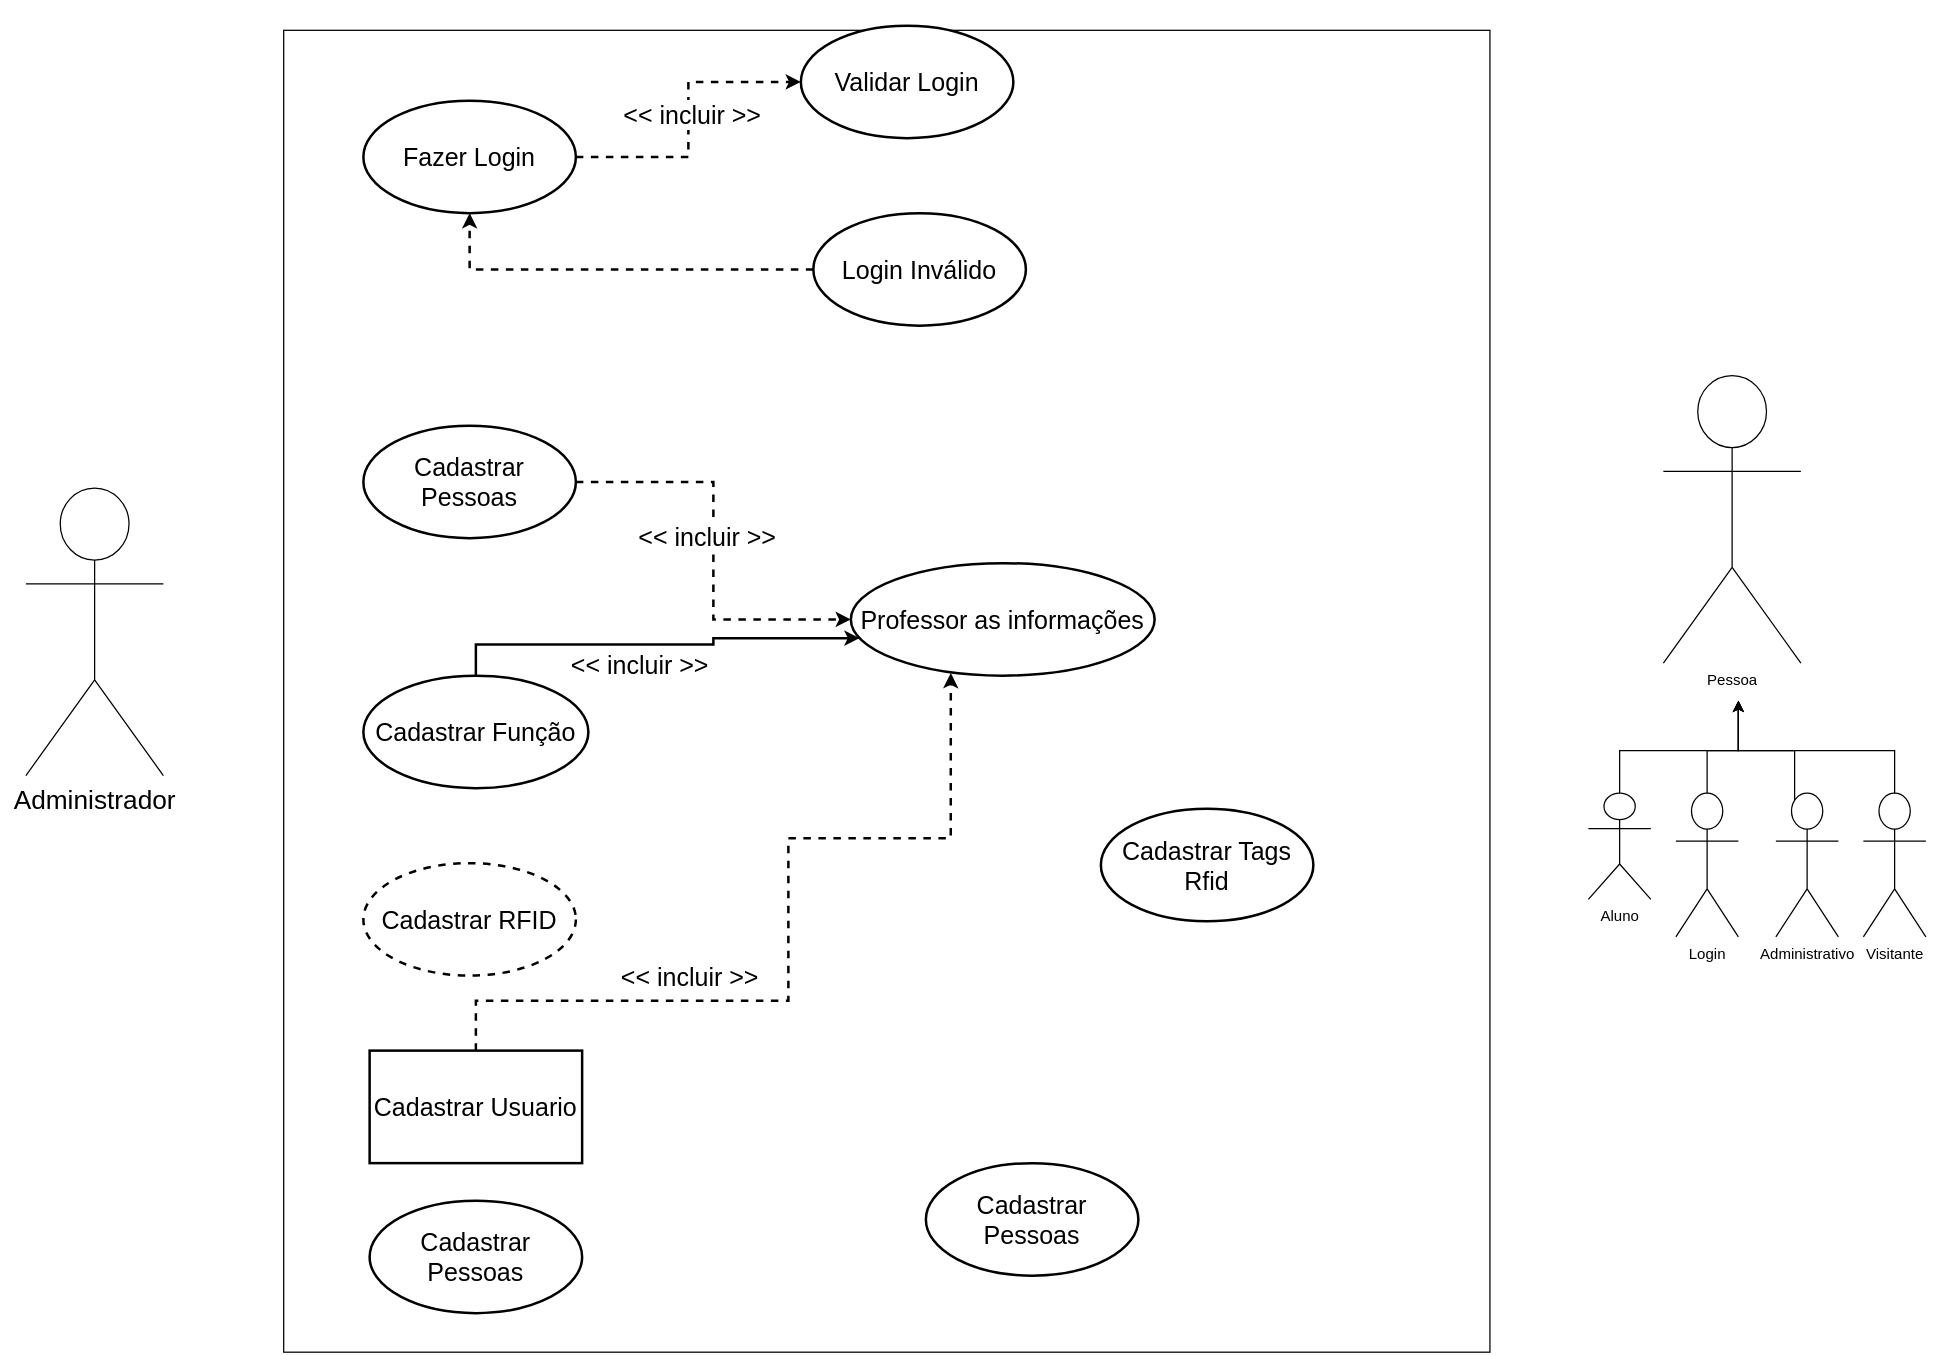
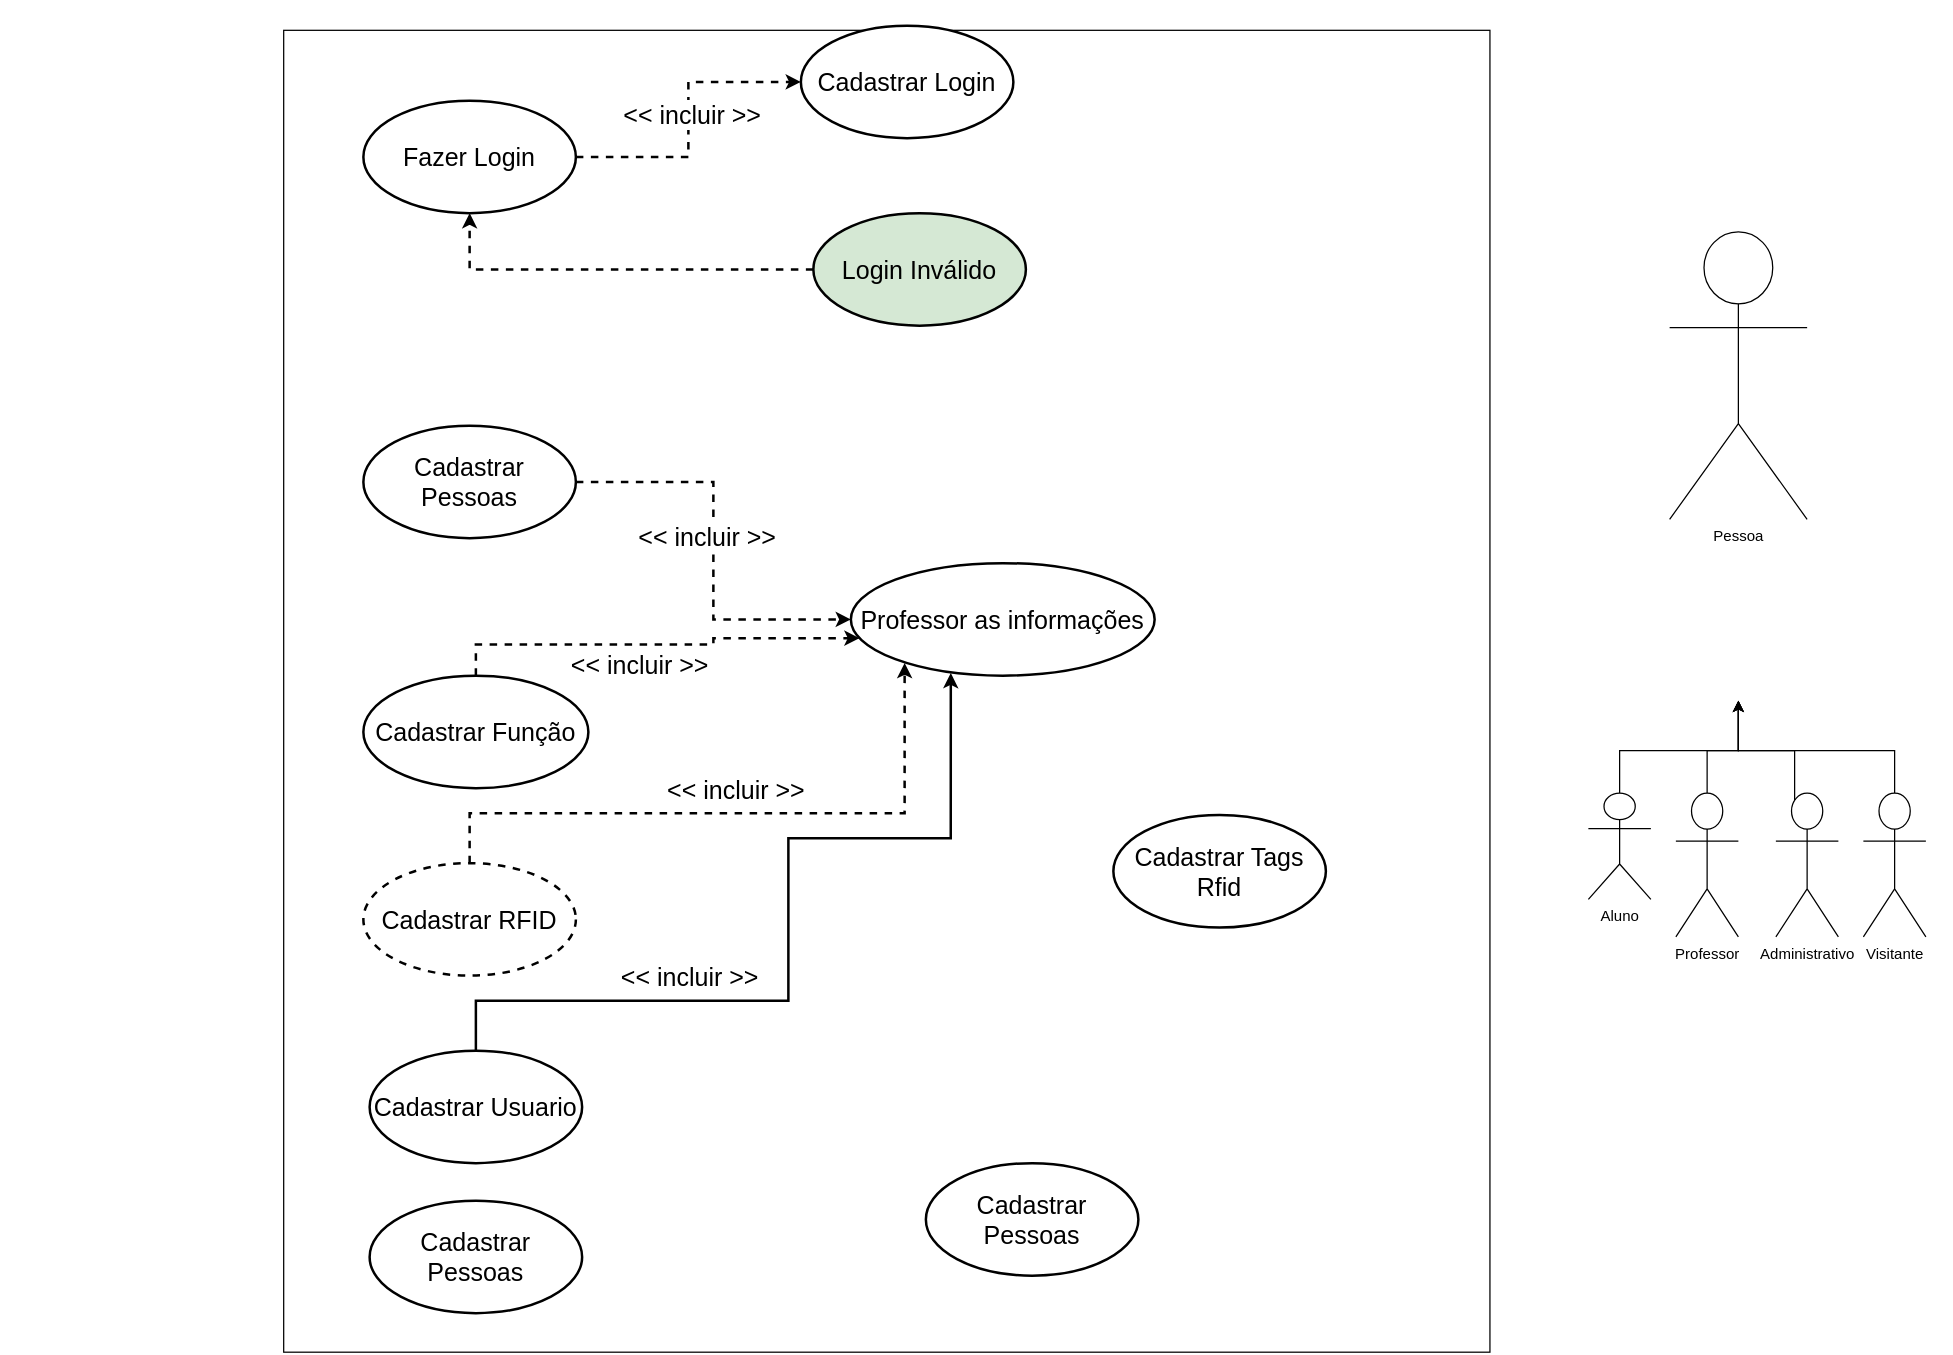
  <mxCell id="0" />
  <mxCell id="1" parent="0" />
  <mxCell id="2" value="" style="rounded=0;whiteSpace=wrap;html=1;rotation=90;" vertex="1" parent="1"><mxGeometry x="180" y="70" width="1057.5" height="965" as="geometry" /></mxCell>
- <mxCell id="3" value="Pessoa" style="shape=umlActor;verticalLabelPosition=bottom;verticalAlign=top;html=1;outlineConnect=0;" vertex="1" parent="1"><mxGeometry x="1330" y="300" width="110" height="230" as="geometry" /></mxCell>
+ <mxCell id="3" value="Pessoa" style="shape=umlActor;verticalLabelPosition=bottom;verticalAlign=top;html=1;outlineConnect=0;" vertex="1" parent="1"><mxGeometry x="1335" y="185" width="110" height="230" as="geometry" /></mxCell>
  <mxCell id="4" style="edgeStyle=orthogonalEdgeStyle;rounded=0;orthogonalLoop=1;jettySize=auto;html=1;" edge="1" parent="1" source="5"><mxGeometry relative="1" as="geometry"><mxPoint x="1390" y="560" as="targetPoint" /><Array as="points"><mxPoint x="1295" y="600" /><mxPoint x="1390" y="600" /></Array></mxGeometry></mxCell>
  <mxCell id="5" value="Aluno" style="shape=umlActor;verticalLabelPosition=bottom;verticalAlign=top;html=1;outlineConnect=0;" vertex="1" parent="1"><mxGeometry x="1270" y="634" width="50" height="85" as="geometry" /></mxCell>
  <mxCell id="6" style="edgeStyle=orthogonalEdgeStyle;rounded=0;orthogonalLoop=1;jettySize=auto;html=1;" edge="1" parent="1" source="7"><mxGeometry relative="1" as="geometry"><mxPoint x="1390" y="560" as="targetPoint" /><Array as="points"><mxPoint x="1365" y="600" /><mxPoint x="1390" y="600" /></Array></mxGeometry></mxCell>
- <mxCell id="7" value="Login" style="shape=umlActor;verticalLabelPosition=bottom;verticalAlign=top;html=1;outlineConnect=0;" vertex="1" parent="1"><mxGeometry x="1340" y="634" width="50" height="115" as="geometry" /></mxCell>
+ <mxCell id="7" value="Professor" style="shape=umlActor;verticalLabelPosition=bottom;verticalAlign=top;html=1;outlineConnect=0;" vertex="1" parent="1"><mxGeometry x="1340" y="634" width="50" height="115" as="geometry" /></mxCell>
  <mxCell id="8" style="edgeStyle=orthogonalEdgeStyle;rounded=0;orthogonalLoop=1;jettySize=auto;html=1;" edge="1" parent="1" source="9"><mxGeometry relative="1" as="geometry"><mxPoint x="1390" y="560" as="targetPoint" /><Array as="points"><mxPoint x="1515" y="600" /><mxPoint x="1390" y="600" /></Array></mxGeometry></mxCell>
  <mxCell id="9" value="Visitante" style="shape=umlActor;verticalLabelPosition=bottom;verticalAlign=top;html=1;outlineConnect=0;" vertex="1" parent="1"><mxGeometry x="1490" y="634" width="50" height="115" as="geometry" /></mxCell>
  <mxCell id="10" style="edgeStyle=orthogonalEdgeStyle;rounded=0;orthogonalLoop=1;jettySize=auto;html=1;" edge="1" parent="1"><mxGeometry relative="1" as="geometry"><mxPoint x="1390" y="560" as="targetPoint" /><mxPoint x="1435.004" y="644" as="sourcePoint" /><Array as="points"><mxPoint x="1435" y="600" /><mxPoint x="1390" y="600" /></Array></mxGeometry></mxCell>
  <mxCell id="11" value="Administrativo" style="shape=umlActor;verticalLabelPosition=bottom;verticalAlign=top;html=1;outlineConnect=0;" vertex="1" parent="1"><mxGeometry x="1420" y="634" width="50" height="115" as="geometry" /></mxCell>
  <mxCell id="12" style="edgeStyle=orthogonalEdgeStyle;rounded=0;orthogonalLoop=1;jettySize=auto;html=1;dashed=1;strokeWidth=2;" edge="1" parent="1" source="14" target="21"><mxGeometry relative="1" as="geometry" /></mxCell>
  <mxCell id="13" value="&amp;lt;&amp;lt; incluir &amp;gt;&amp;gt;" style="edgeLabel;html=1;align=center;verticalAlign=middle;resizable=0;points=[];fontSize=20;" vertex="1" connectable="0" parent="12"><mxGeometry x="-0.144" y="-2" relative="1" as="geometry"><mxPoint y="-22" as="offset" /></mxGeometry></mxCell>
  <mxCell id="14" value="Fazer Login" style="ellipse;whiteSpace=wrap;html=1;fontSize=20;strokeWidth=2;" vertex="1" parent="1"><mxGeometry x="290" y="80" width="170" height="90" as="geometry" /></mxCell>
- <mxCell id="15" value="Administrador" style="shape=umlActor;verticalLabelPosition=bottom;verticalAlign=top;html=1;outlineConnect=0;fontSize=21;" vertex="1" parent="1"><mxGeometry x="20" y="390" width="110" height="230" as="geometry" /></mxCell>
  <mxCell id="16" style="edgeStyle=orthogonalEdgeStyle;rounded=0;orthogonalLoop=1;jettySize=auto;html=1;entryX=0;entryY=0.5;entryDx=0;entryDy=0;dashed=1;strokeWidth=2;" edge="1" parent="1" source="18" target="20"><mxGeometry relative="1" as="geometry" /></mxCell>
  <mxCell id="17" value="&amp;lt;&amp;lt; incluir &amp;gt;&amp;gt;" style="edgeLabel;html=1;align=center;verticalAlign=middle;resizable=0;points=[];fontSize=20;fontStyle=0" vertex="1" connectable="0" parent="16"><mxGeometry x="-0.068" y="-6" relative="1" as="geometry"><mxPoint y="-1" as="offset" /></mxGeometry></mxCell>
  <mxCell id="18" value="Cadastrar Pessoas" style="ellipse;whiteSpace=wrap;html=1;fontSize=20;strokeWidth=2;" vertex="1" parent="1"><mxGeometry x="290" y="340" width="170" height="90" as="geometry" /></mxCell>
- <mxCell id="19" value="Cadastrar Tags Rfid" style="ellipse;whiteSpace=wrap;html=1;fontSize=20;strokeWidth=2;" vertex="1" parent="1"><mxGeometry x="880" y="646.5" width="170" height="90" as="geometry" /></mxCell>
+ <mxCell id="19" value="Cadastrar Tags Rfid" style="ellipse;whiteSpace=wrap;html=1;fontSize=20;strokeWidth=2;" vertex="1" parent="1"><mxGeometry x="890" y="651.5" width="170" height="90" as="geometry" /></mxCell>
  <mxCell id="20" value="Professor as informações" style="ellipse;whiteSpace=wrap;html=1;fontSize=20;strokeWidth=2;" vertex="1" parent="1"><mxGeometry x="680" y="450" width="243" height="90" as="geometry" /></mxCell>
- <mxCell id="21" value="Validar Login" style="ellipse;whiteSpace=wrap;html=1;fontSize=20;strokeWidth=2;" vertex="1" parent="1"><mxGeometry x="640" y="20" width="170" height="90" as="geometry" /></mxCell>
+ <mxCell id="21" value="Cadastrar Login" style="ellipse;whiteSpace=wrap;html=1;fontSize=20;strokeWidth=2;" vertex="1" parent="1"><mxGeometry x="640" y="20" width="170" height="90" as="geometry" /></mxCell>
  <mxCell id="22" style="edgeStyle=orthogonalEdgeStyle;rounded=0;orthogonalLoop=1;jettySize=auto;html=1;exitX=0;exitY=0.5;exitDx=0;exitDy=0;entryX=0.5;entryY=1;entryDx=0;entryDy=0;dashed=1;strokeWidth=2;" edge="1" parent="1" source="23" target="14"><mxGeometry relative="1" as="geometry"><Array as="points"><mxPoint x="375" y="215" /></Array></mxGeometry></mxCell>
- <mxCell id="23" value="Login Inválido" style="ellipse;whiteSpace=wrap;html=1;fontSize=20;strokeWidth=2;" vertex="1" parent="1"><mxGeometry x="650" y="170" width="170" height="90" as="geometry" /></mxCell>
- <mxCell id="24" style="edgeStyle=orthogonalEdgeStyle;rounded=0;orthogonalLoop=1;jettySize=auto;html=1;dashed=0;strokeWidth=2;" edge="1" parent="1" source="26" target="20"><mxGeometry relative="1" as="geometry"><Array as="points"><mxPoint x="380" y="515" /><mxPoint x="570" y="515" /><mxPoint x="570" y="510" /></Array></mxGeometry></mxCell>
+ <mxCell id="23" value="Login Inválido" style="ellipse;whiteSpace=wrap;html=1;fontSize=20;strokeWidth=2;fillColor=#d5e8d4;" vertex="1" parent="1"><mxGeometry x="650" y="170" width="170" height="90" as="geometry" /></mxCell>
+ <mxCell id="24" style="edgeStyle=orthogonalEdgeStyle;rounded=0;orthogonalLoop=1;jettySize=auto;html=1;dashed=1;strokeWidth=2;" edge="1" parent="1" source="26" target="20"><mxGeometry relative="1" as="geometry"><Array as="points"><mxPoint x="380" y="515" /><mxPoint x="570" y="515" /><mxPoint x="570" y="510" /></Array></mxGeometry></mxCell>
  <mxCell id="25" value="&lt;span style=&quot;font-size: 20px;&quot;&gt;&amp;lt;&amp;lt; incluir &amp;gt;&amp;gt;&lt;/span&gt;" style="edgeLabel;html=1;align=center;verticalAlign=middle;resizable=0;points=[];" vertex="1" connectable="0" parent="24"><mxGeometry x="-0.408" y="-1" relative="1" as="geometry"><mxPoint x="55" y="14" as="offset" /></mxGeometry></mxCell>
  <mxCell id="26" value="Cadastrar Função" style="ellipse;whiteSpace=wrap;html=1;fontSize=20;strokeWidth=2;" vertex="1" parent="1"><mxGeometry x="290" y="540" width="180" height="90" as="geometry" /></mxCell>
  <mxCell id="27" value="Cadastrar RFID" style="ellipse;whiteSpace=wrap;html=1;fontSize=20;strokeWidth=2;dashed=1;" vertex="1" parent="1"><mxGeometry x="290" y="690" width="170" height="90" as="geometry" /></mxCell>
- <mxCell id="28" style="edgeStyle=orthogonalEdgeStyle;rounded=0;orthogonalLoop=1;jettySize=auto;html=1;dashed=1;strokeWidth=2;entryX=0.329;entryY=0.977;entryDx=0;entryDy=0;entryPerimeter=0;exitX=0.5;exitY=0;exitDx=0;exitDy=0;" edge="1" parent="1" source="30" target="20"><mxGeometry relative="1" as="geometry"><mxPoint x="380" y="830" as="sourcePoint" /><mxPoint x="760" y="540" as="targetPoint" /><Array as="points"><mxPoint x="380" y="800" /><mxPoint x="630" y="800" /><mxPoint x="630" y="670" /><mxPoint x="760" y="670" /></Array></mxGeometry></mxCell>
+ <mxCell id="28" style="edgeStyle=orthogonalEdgeStyle;rounded=0;orthogonalLoop=1;jettySize=auto;html=1;dashed=0;strokeWidth=2;entryX=0.329;entryY=0.977;entryDx=0;entryDy=0;entryPerimeter=0;exitX=0.5;exitY=0;exitDx=0;exitDy=0;" edge="1" parent="1" source="30" target="20"><mxGeometry relative="1" as="geometry"><mxPoint x="380" y="830" as="sourcePoint" /><mxPoint x="760" y="540" as="targetPoint" /><Array as="points"><mxPoint x="380" y="800" /><mxPoint x="630" y="800" /><mxPoint x="630" y="670" /><mxPoint x="760" y="670" /></Array></mxGeometry></mxCell>
  <mxCell id="29" value="&lt;span style=&quot;font-size: 20px;&quot;&gt;&amp;lt;&amp;lt; incluir &amp;gt;&amp;gt;&lt;/span&gt;" style="edgeLabel;html=1;align=center;verticalAlign=middle;resizable=0;points=[];" vertex="1" connectable="0" parent="28"><mxGeometry x="0.024" y="2" relative="1" as="geometry"><mxPoint x="-78" y="39" as="offset" /></mxGeometry></mxCell>
- <mxCell id="30" value="Cadastrar Usuario" style="whiteSpace=wrap;html=1;fontSize=20;strokeWidth=2;rounded=0;" vertex="1" parent="1"><mxGeometry x="295" y="840" width="170" height="90" as="geometry" /></mxCell>
+ <mxCell id="30" value="Cadastrar Usuario" style="ellipse;whiteSpace=wrap;html=1;fontSize=20;strokeWidth=2;" vertex="1" parent="1"><mxGeometry x="295" y="840" width="170" height="90" as="geometry" /></mxCell>
  <mxCell id="31" value="Cadastrar Pessoas" style="ellipse;whiteSpace=wrap;html=1;fontSize=20;strokeWidth=2;" vertex="1" parent="1"><mxGeometry x="740" y="930" width="170" height="90" as="geometry" /></mxCell>
  <mxCell id="32" value="Cadastrar Pessoas" style="ellipse;whiteSpace=wrap;html=1;fontSize=20;strokeWidth=2;" vertex="1" parent="1"><mxGeometry x="295" y="960" width="170" height="90" as="geometry" /></mxCell>
+ <mxCell id="33" style="edgeStyle=orthogonalEdgeStyle;rounded=0;orthogonalLoop=1;jettySize=auto;html=1;entryX=0.177;entryY=0.888;entryDx=0;entryDy=0;entryPerimeter=0;dashed=1;strokeWidth=2;" edge="1" parent="1" source="27" target="20"><mxGeometry relative="1" as="geometry"><Array as="points"><mxPoint x="375" y="650" /><mxPoint x="723" y="650" /></Array></mxGeometry></mxCell>
+ <mxCell id="34" value="&lt;span style=&quot;font-size: 20px;&quot;&gt;&amp;lt;&amp;lt; incluir &amp;gt;&amp;gt;&lt;/span&gt;" style="edgeLabel;html=1;align=center;verticalAlign=middle;resizable=0;points=[];" vertex="1" connectable="0" parent="33"><mxGeometry x="-0.109" y="-5" relative="1" as="geometry"><mxPoint x="26" y="-25" as="offset" /></mxGeometry></mxCell>
